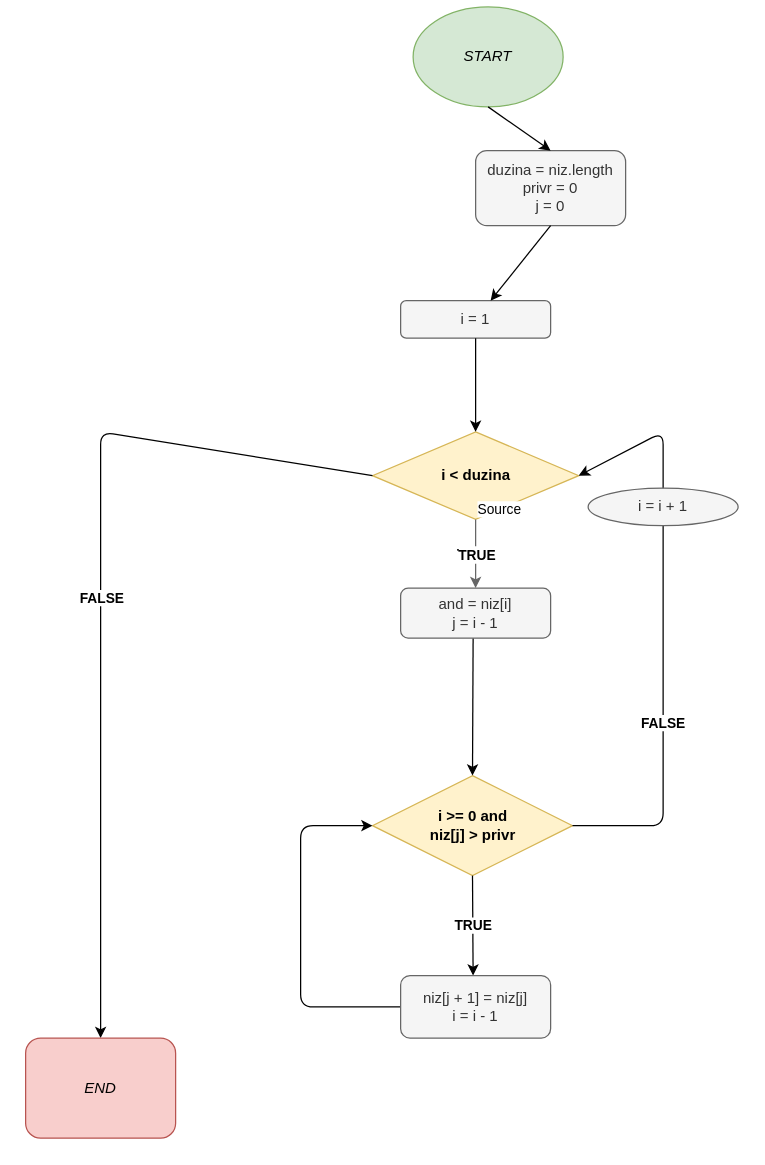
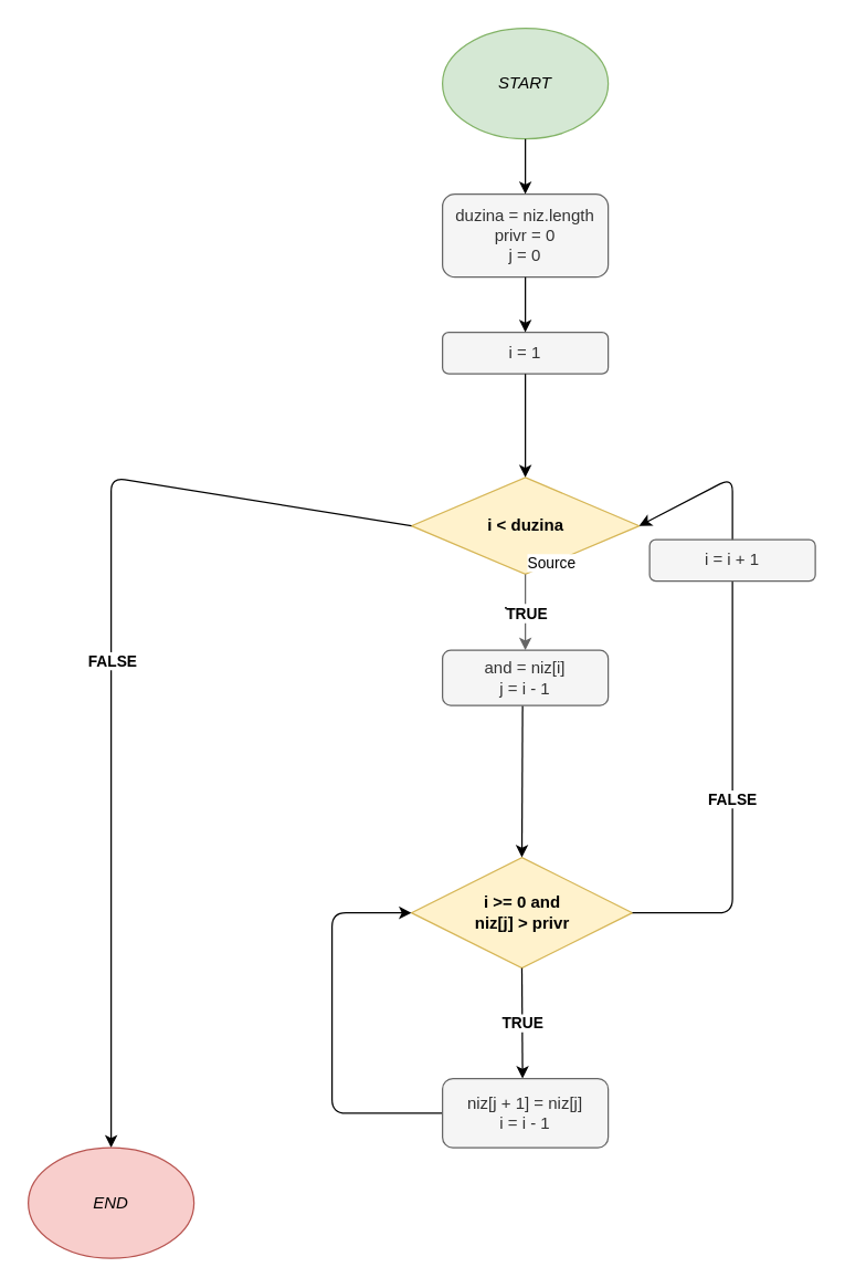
  <mxCell id="0" />
  <mxCell id="1" parent="0" />
- <mxCell id="2" value="&lt;i&gt;START&lt;/i&gt;" style="ellipse;whiteSpace=wrap;html=1;fillColor=#d5e8d4;strokeColor=#82b366;" parent="1" vertex="1"><mxGeometry x="330" y="5" width="120" height="80" as="geometry" /></mxCell>
- <mxCell id="3" value="duzina = niz.length&lt;br&gt;privr = 0&lt;br&gt;j = 0" style="rounded=1;whiteSpace=wrap;html=1;fillColor=#f5f5f5;strokeColor=#666666;fontColor=#333333;" parent="1" vertex="1"><mxGeometry x="380" y="120" width="120" height="60" as="geometry" /></mxCell>
+ <mxCell id="2" value="&lt;i&gt;START&lt;/i&gt;" style="ellipse;whiteSpace=wrap;html=1;fillColor=#d5e8d4;strokeColor=#82b366;" parent="1" vertex="1"><mxGeometry x="320" y="20" width="120" height="80" as="geometry" /></mxCell>
+ <mxCell id="3" value="duzina = niz.length&lt;br&gt;privr = 0&lt;br&gt;j = 0" style="rounded=1;whiteSpace=wrap;html=1;fillColor=#f5f5f5;strokeColor=#666666;fontColor=#333333;" parent="1" vertex="1"><mxGeometry x="320" y="140" width="120" height="60" as="geometry" /></mxCell>
  <mxCell id="4" value="i = 1" style="rounded=1;whiteSpace=wrap;html=1;fillColor=#f5f5f5;strokeColor=#666666;fontColor=#333333;" parent="1" vertex="1"><mxGeometry x="320" y="240" width="120" height="30" as="geometry" /></mxCell>
  <mxCell id="5" value="&lt;b&gt;i &amp;lt; duzina&lt;/b&gt;" style="rhombus;whiteSpace=wrap;html=1;fillColor=#fff2cc;strokeColor=#d6b656;" parent="1" vertex="1"><mxGeometry x="297.5" y="345" width="165" height="70" as="geometry" /></mxCell>
  <mxCell id="6" value="&lt;b&gt;i &amp;gt;= 0 and&lt;br&gt;niz[j] &amp;gt; privr&lt;br&gt;&lt;/b&gt;" style="rhombus;whiteSpace=wrap;html=1;fillColor=#fff2cc;strokeColor=#d6b656;" parent="1" vertex="1"><mxGeometry x="297.5" y="620" width="160" height="80" as="geometry" /></mxCell>
  <mxCell id="7" value="" style="endArrow=classic;html=1;exitX=0;exitY=0.5;exitDx=0;exitDy=0;entryX=0.5;entryY=0;entryDx=0;entryDy=0;" parent="1" source="5" target="9" edge="1"><mxGeometry relative="1" as="geometry"><mxPoint x="270" y="259.5" as="sourcePoint" /><mxPoint x="530" y="600" as="targetPoint" /><Array as="points"><mxPoint x="80" y="345" /></Array></mxGeometry></mxCell>
  <mxCell id="8" value="&lt;b&gt;FALSE&lt;/b&gt;" style="edgeLabel;resizable=0;html=1;align=center;verticalAlign=middle;" parent="7" connectable="0" vertex="1"><mxGeometry relative="1" as="geometry" /></mxCell>
- <mxCell id="9" value="&lt;i&gt;END&lt;/i&gt;" style="whiteSpace=wrap;html=1;fillColor=#f8cecc;strokeColor=#b85450;rounded=1;" parent="1" vertex="1"><mxGeometry x="20" y="830" width="120" height="80" as="geometry" /></mxCell>
+ <mxCell id="9" value="&lt;i&gt;END&lt;/i&gt;" style="ellipse;whiteSpace=wrap;html=1;fillColor=#f8cecc;strokeColor=#b85450;" parent="1" vertex="1"><mxGeometry x="20" y="830" width="120" height="80" as="geometry" /></mxCell>
  <mxCell id="10" value="" style="endArrow=classic;html=1;exitX=0.5;exitY=1;exitDx=0;exitDy=0;entryX=0.5;entryY=0;entryDx=0;entryDy=0;" parent="1" source="2" target="3" edge="1"><mxGeometry width="50" height="50" relative="1" as="geometry"><mxPoint x="370" y="320" as="sourcePoint" /><mxPoint x="377" y="160" as="targetPoint" /></mxGeometry></mxCell>
  <mxCell id="11" value="" style="endArrow=classic;html=1;exitX=0.5;exitY=1;exitDx=0;exitDy=0;entryX=0.5;entryY=0;entryDx=0;entryDy=0;" parent="1" source="4" target="5" edge="1"><mxGeometry width="50" height="50" relative="1" as="geometry"><mxPoint x="370" y="320" as="sourcePoint" /><mxPoint x="420" y="270" as="targetPoint" /></mxGeometry></mxCell>
  <mxCell id="12" value="" style="endArrow=classic;html=1;exitX=0.5;exitY=1;exitDx=0;exitDy=0;" parent="1" source="3" target="4" edge="1"><mxGeometry width="50" height="50" relative="1" as="geometry"><mxPoint x="370" y="320" as="sourcePoint" /><mxPoint x="420" y="270" as="targetPoint" /></mxGeometry></mxCell>
  <mxCell id="13" value="" style="endArrow=classic;html=1;entryX=0.5;entryY=0;entryDx=0;entryDy=0;" parent="1" target="6" edge="1"><mxGeometry width="50" height="50" relative="1" as="geometry"><mxPoint x="378" y="509" as="sourcePoint" /><mxPoint x="420" y="570" as="targetPoint" /></mxGeometry></mxCell>
  <mxCell id="14" value="&lt;b&gt;TRUE&lt;/b&gt;" style="endArrow=classic;html=1;exitX=0.5;exitY=1;exitDx=0;exitDy=0;fillColor=#f5f5f5;strokeColor=#666666;entryX=0.5;entryY=0;entryDx=0;entryDy=0;" parent="1" source="5" target="21" edge="1"><mxGeometry relative="1" as="geometry"><mxPoint x="310" y="390" as="sourcePoint" /><mxPoint x="378" y="490" as="targetPoint" /></mxGeometry></mxCell>
  <mxCell id="15" value="&lt;b&gt;TRUE&lt;/b&gt;" style="edgeLabel;resizable=0;html=1;align=center;verticalAlign=middle;" parent="14" connectable="0" vertex="1"><mxGeometry relative="1" as="geometry" /></mxCell>
  <mxCell id="16" value="Source" style="edgeLabel;resizable=0;html=1;align=left;verticalAlign=bottom;" parent="14" connectable="0" vertex="1"><mxGeometry x="-1" relative="1" as="geometry" /></mxCell>
  <mxCell id="17" value="" style="endArrow=classic;html=1;exitX=0.5;exitY=1;exitDx=0;exitDy=0;" parent="1" source="6" edge="1"><mxGeometry relative="1" as="geometry"><mxPoint x="340" y="790" as="sourcePoint" /><mxPoint x="378" y="780" as="targetPoint" /></mxGeometry></mxCell>
  <mxCell id="18" value="&lt;b&gt;TRUE&lt;/b&gt;" style="edgeLabel;resizable=0;html=1;align=center;verticalAlign=middle;" parent="17" connectable="0" vertex="1"><mxGeometry relative="1" as="geometry" /></mxCell>
  <mxCell id="19" value="&lt;b&gt;FALSE&lt;/b&gt;" style="endArrow=classic;html=1;exitX=1;exitY=0.5;exitDx=0;exitDy=0;entryX=1;entryY=0.5;entryDx=0;entryDy=0;" parent="1" source="6" target="5" edge="1"><mxGeometry x="-0.33" relative="1" as="geometry"><mxPoint x="340" y="590" as="sourcePoint" /><mxPoint x="560" y="370" as="targetPoint" /><Array as="points"><mxPoint x="530" y="660" /><mxPoint x="530" y="520" /><mxPoint x="530" y="345" /></Array><mxPoint as="offset" /></mxGeometry></mxCell>
- <mxCell id="20" value="i = i + 1" style="ellipse;whiteSpace=wrap;html=1;fillColor=#f5f5f5;strokeColor=#666666;fontColor=#333333;" parent="1" vertex="1"><mxGeometry x="470" y="390" width="120" height="30" as="geometry" /></mxCell>
+ <mxCell id="20" value="i = i + 1" style="rounded=1;whiteSpace=wrap;html=1;fillColor=#f5f5f5;strokeColor=#666666;fontColor=#333333;" parent="1" vertex="1"><mxGeometry x="470" y="390" width="120" height="30" as="geometry" /></mxCell>
  <mxCell id="21" value="and = niz[i]&lt;br&gt;j = i - 1" style="rounded=1;whiteSpace=wrap;html=1;fillColor=#f5f5f5;strokeColor=#666666;fontColor=#333333;" parent="1" vertex="1"><mxGeometry x="320" y="470" width="120" height="40" as="geometry" /></mxCell>
  <mxCell id="22" value="" style="endArrow=classic;html=1;exitX=0;exitY=0.5;exitDx=0;exitDy=0;entryX=0;entryY=0.5;entryDx=0;entryDy=0;" parent="1" source="23" target="6" edge="1"><mxGeometry width="50" height="50" relative="1" as="geometry"><mxPoint x="317.5" y="1085" as="sourcePoint" /><mxPoint x="220" y="782" as="targetPoint" /><Array as="points"><mxPoint x="240" y="805" /><mxPoint x="240" y="660" /></Array></mxGeometry></mxCell>
  <mxCell id="23" value="niz[j + 1] = niz[j]&lt;br&gt;i = i - 1" style="rounded=1;whiteSpace=wrap;html=1;fillColor=#f5f5f5;strokeColor=#666666;fontColor=#333333;" vertex="1" parent="1"><mxGeometry x="320" y="780" width="120" height="50" as="geometry" /></mxCell>
